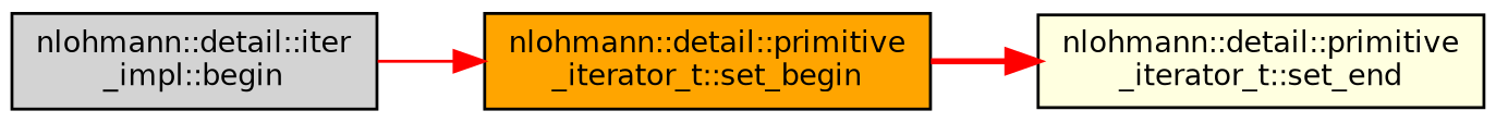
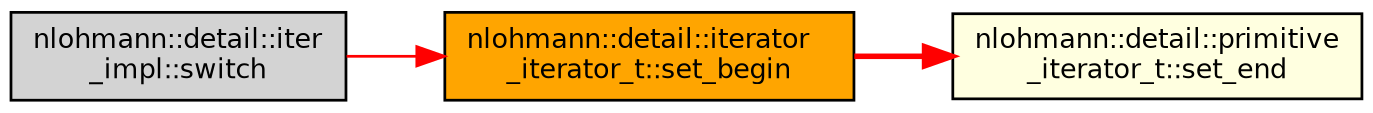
  digraph {
    rankdir=LR
    node [color=black fontname=Helvetica fontsize=10 shape=record style=filled]
    edge [color=red fontname=Helvetica fontsize=10 labelfontname=Helvetica labelfontsize=10]
-   n1 [fillcolor=lightgrey fontcolor=black height=0.2 label="nlohmann::detail::iter\l_impl::begin" width=0.4]
-   n2 [fillcolor=orange height=0.2 label="nlohmann::detail::primitive\l_iterator_t::set_begin" width=0.4]
+   n1 [fillcolor=lightgrey fontcolor=black height=0.2 label="nlohmann::detail::iter\l_impl::switch" width=0.4]
+   n2 [fillcolor=orange height=0.2 label="nlohmann::detail::iterator\l_iterator_t::set_begin" width=0.4]
    n3 [fillcolor=lightyellow height=0.2 label="nlohmann::detail::primitive\l_iterator_t::set_end" width=0.4]
    n1 -> n2 [style=solid]
    n2 -> n3 [style=bold]
  }
